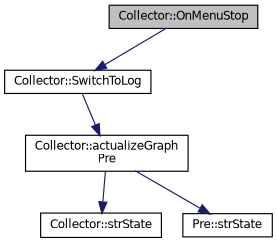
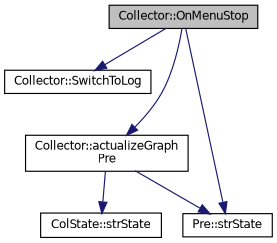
  digraph {
    rankdir=TB
    node [color=black fillcolor=white fontname=Helvetica fontsize=10 shape=record style=filled]
    edge [color=midnightblue fontname=Helvetica fontsize=10 labelfontname=Helvetica labelfontsize=10 style=solid]
    n1 [fillcolor=grey75 fontcolor=black height=0.2 label="Collector::OnMenuStop" width=0.4]
    n2 [height=0.2 label="Collector::SwitchToLog" width=0.4]
    n3 [height=0.2 label="Pre::strState" width=0.4]
    n4 [height=0.2 label="Collector::actualizeGraph\lPre" width=0.4]
-   n5 [height=0.2 label="Collector::strState" width=0.4]
+   n5 [height=0.2 label="ColState::strState" width=0.4]
    n1 -> n2
-   n2 -> n4
+   n1 -> n3
+   n1 -> n4
    n4 -> n3
    n4 -> n5
  }
